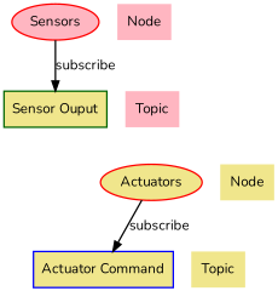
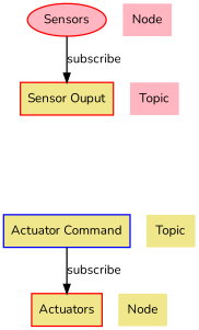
  digraph {
    fontname=Nunito
    node [color=red fillcolor=khaki fontname=Nunito penwidth=1.5 shape=plaintext style=filled]
    edge [fontname=Nunito penwidth=1.5]
    n1 [fillcolor=lightpink label=Sensors shape=ellipse]
    n2 [color=darkgreen fillcolor=lightpink label="Node"]
-   n3 [label=Actuators shape=ellipse]
+   n3 [label=Actuators shape=box]
    n4 [label="Node"]
-   n5 [color=darkgreen label="Sensor Ouput" shape=box]
+   n5 [label="Sensor Ouput" shape=box]
    n6 [fillcolor=lightpink label=Topic]
    n7 [color=blue label="Actuator Command" shape=box]
    n8 [label=Topic]
    n9 [fillcolor=white label="?" shape=ellipse style=invis color=""]
    subgraph sub_1 {
      rank=same
      n1
      n2
    }
    subgraph sub_2 {
      rank=same
      n3
      n4
    }
    subgraph sub_3 {
      rank=same
      n5
      n6
    }
    subgraph sub_4 {
      rank=same
      n7
      n8
    }
    n1 -> n5 [label=subscribe]
    n5 -> n9 [style=invis]
-   n3 -> n7 [label=subscribe]
+   n7 -> n3 [label=subscribe]
    n9 -> n7 [style=invis]
  }
